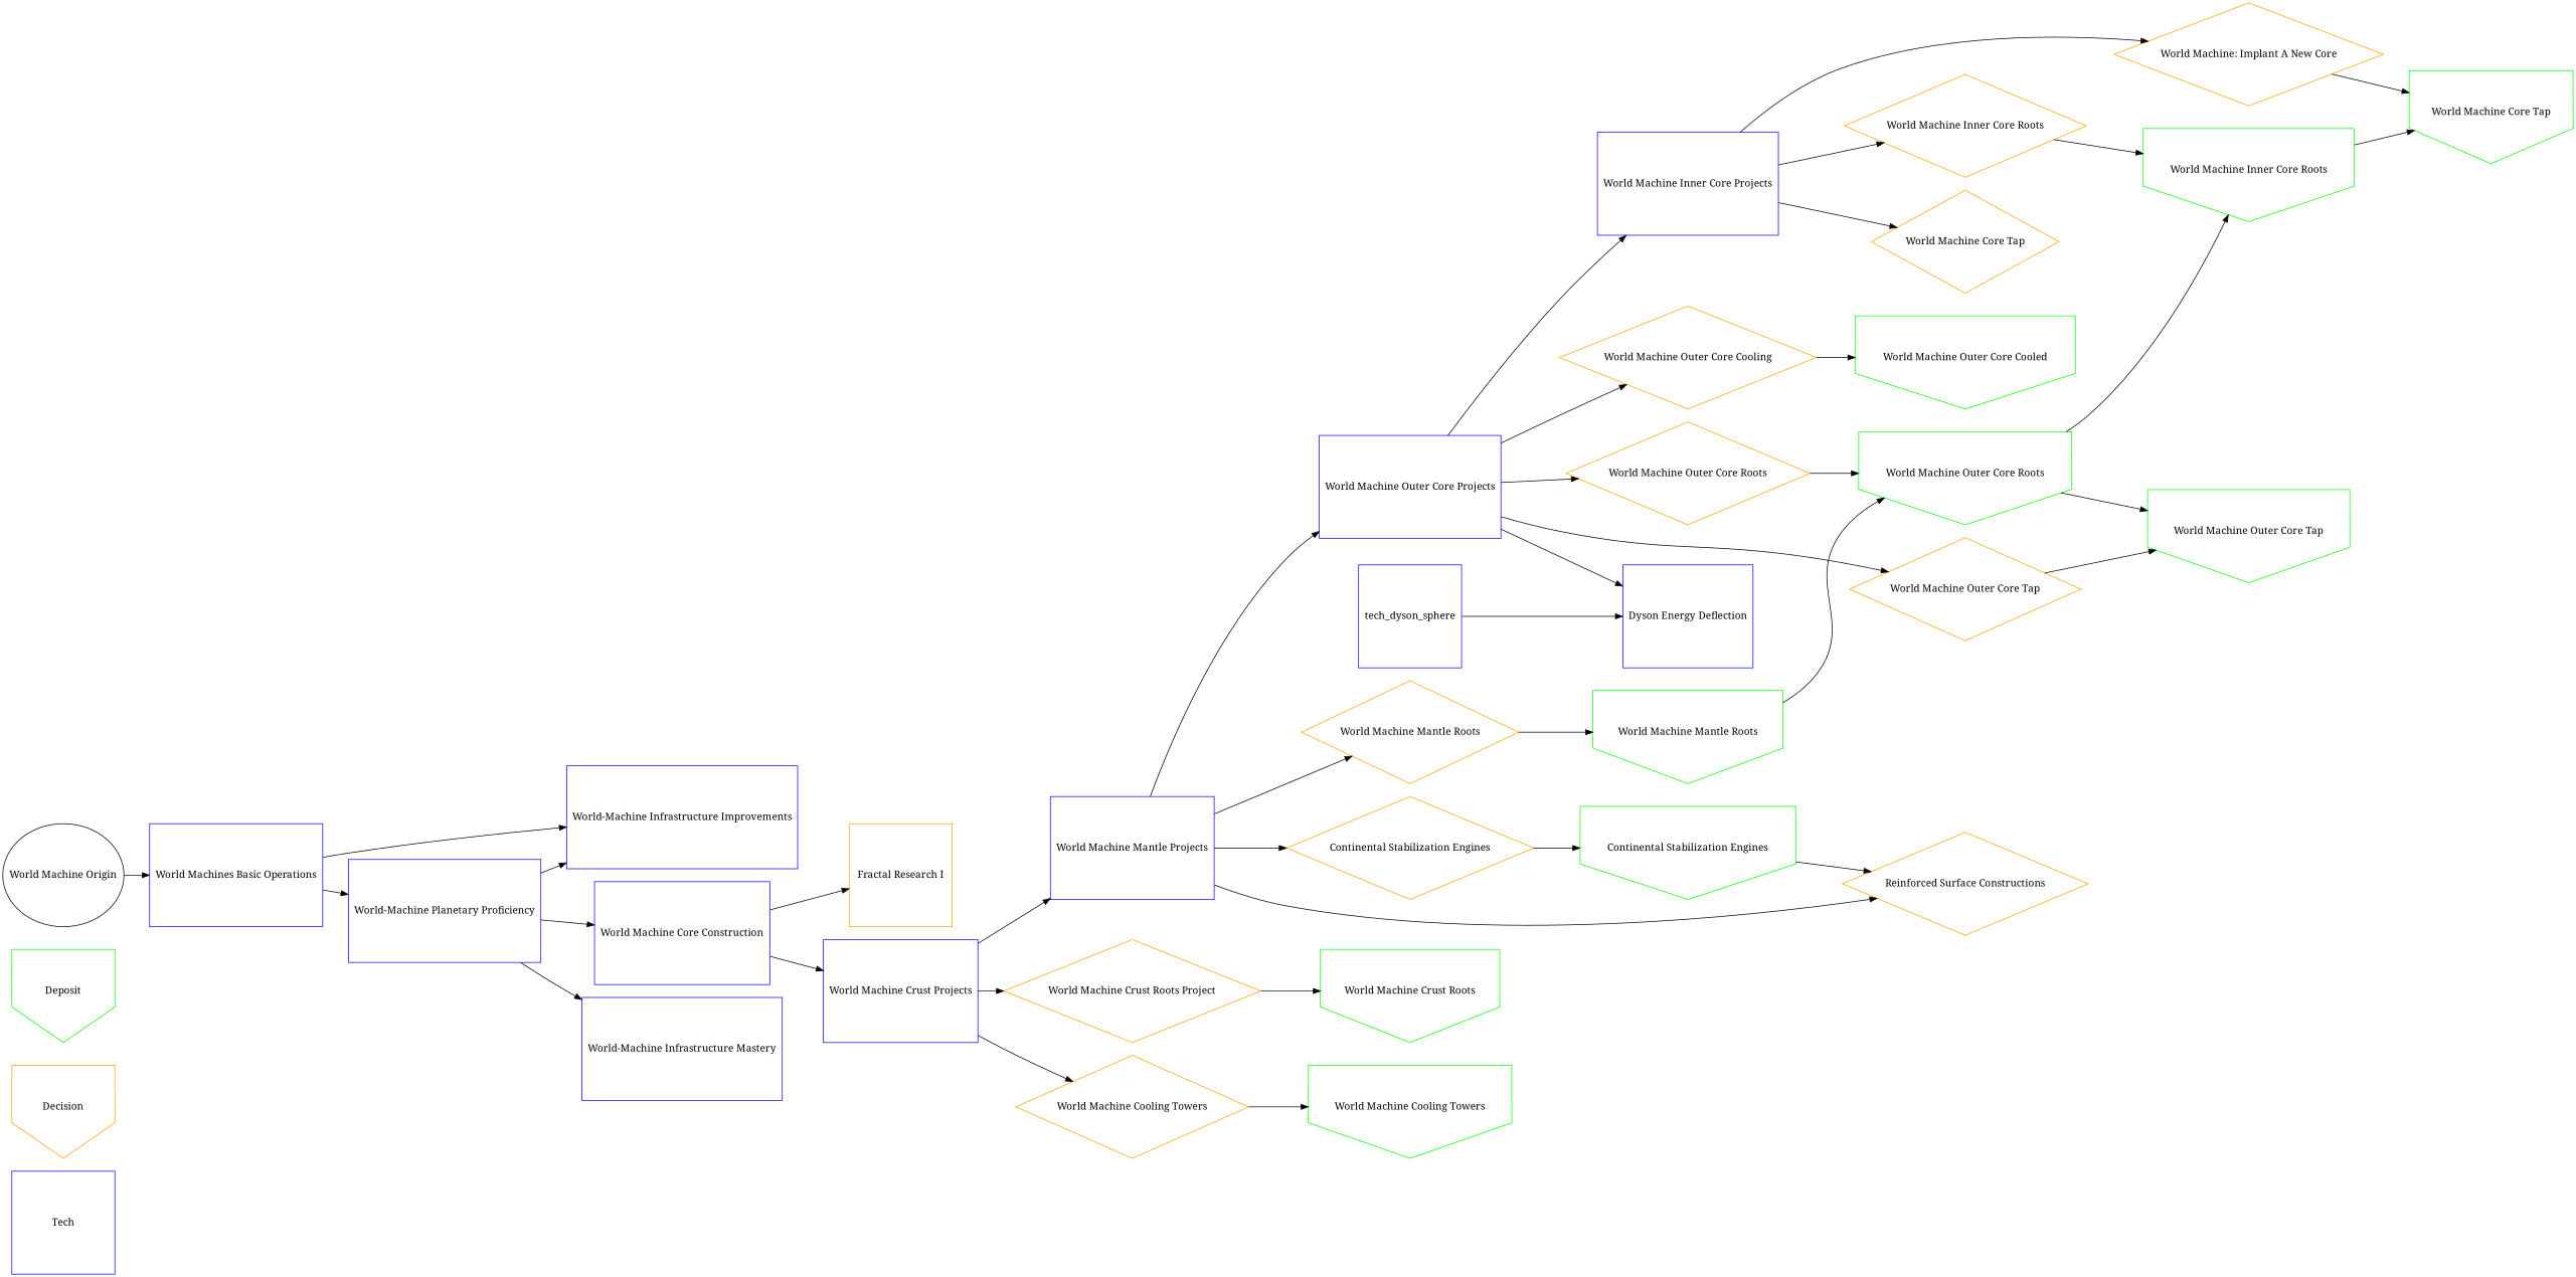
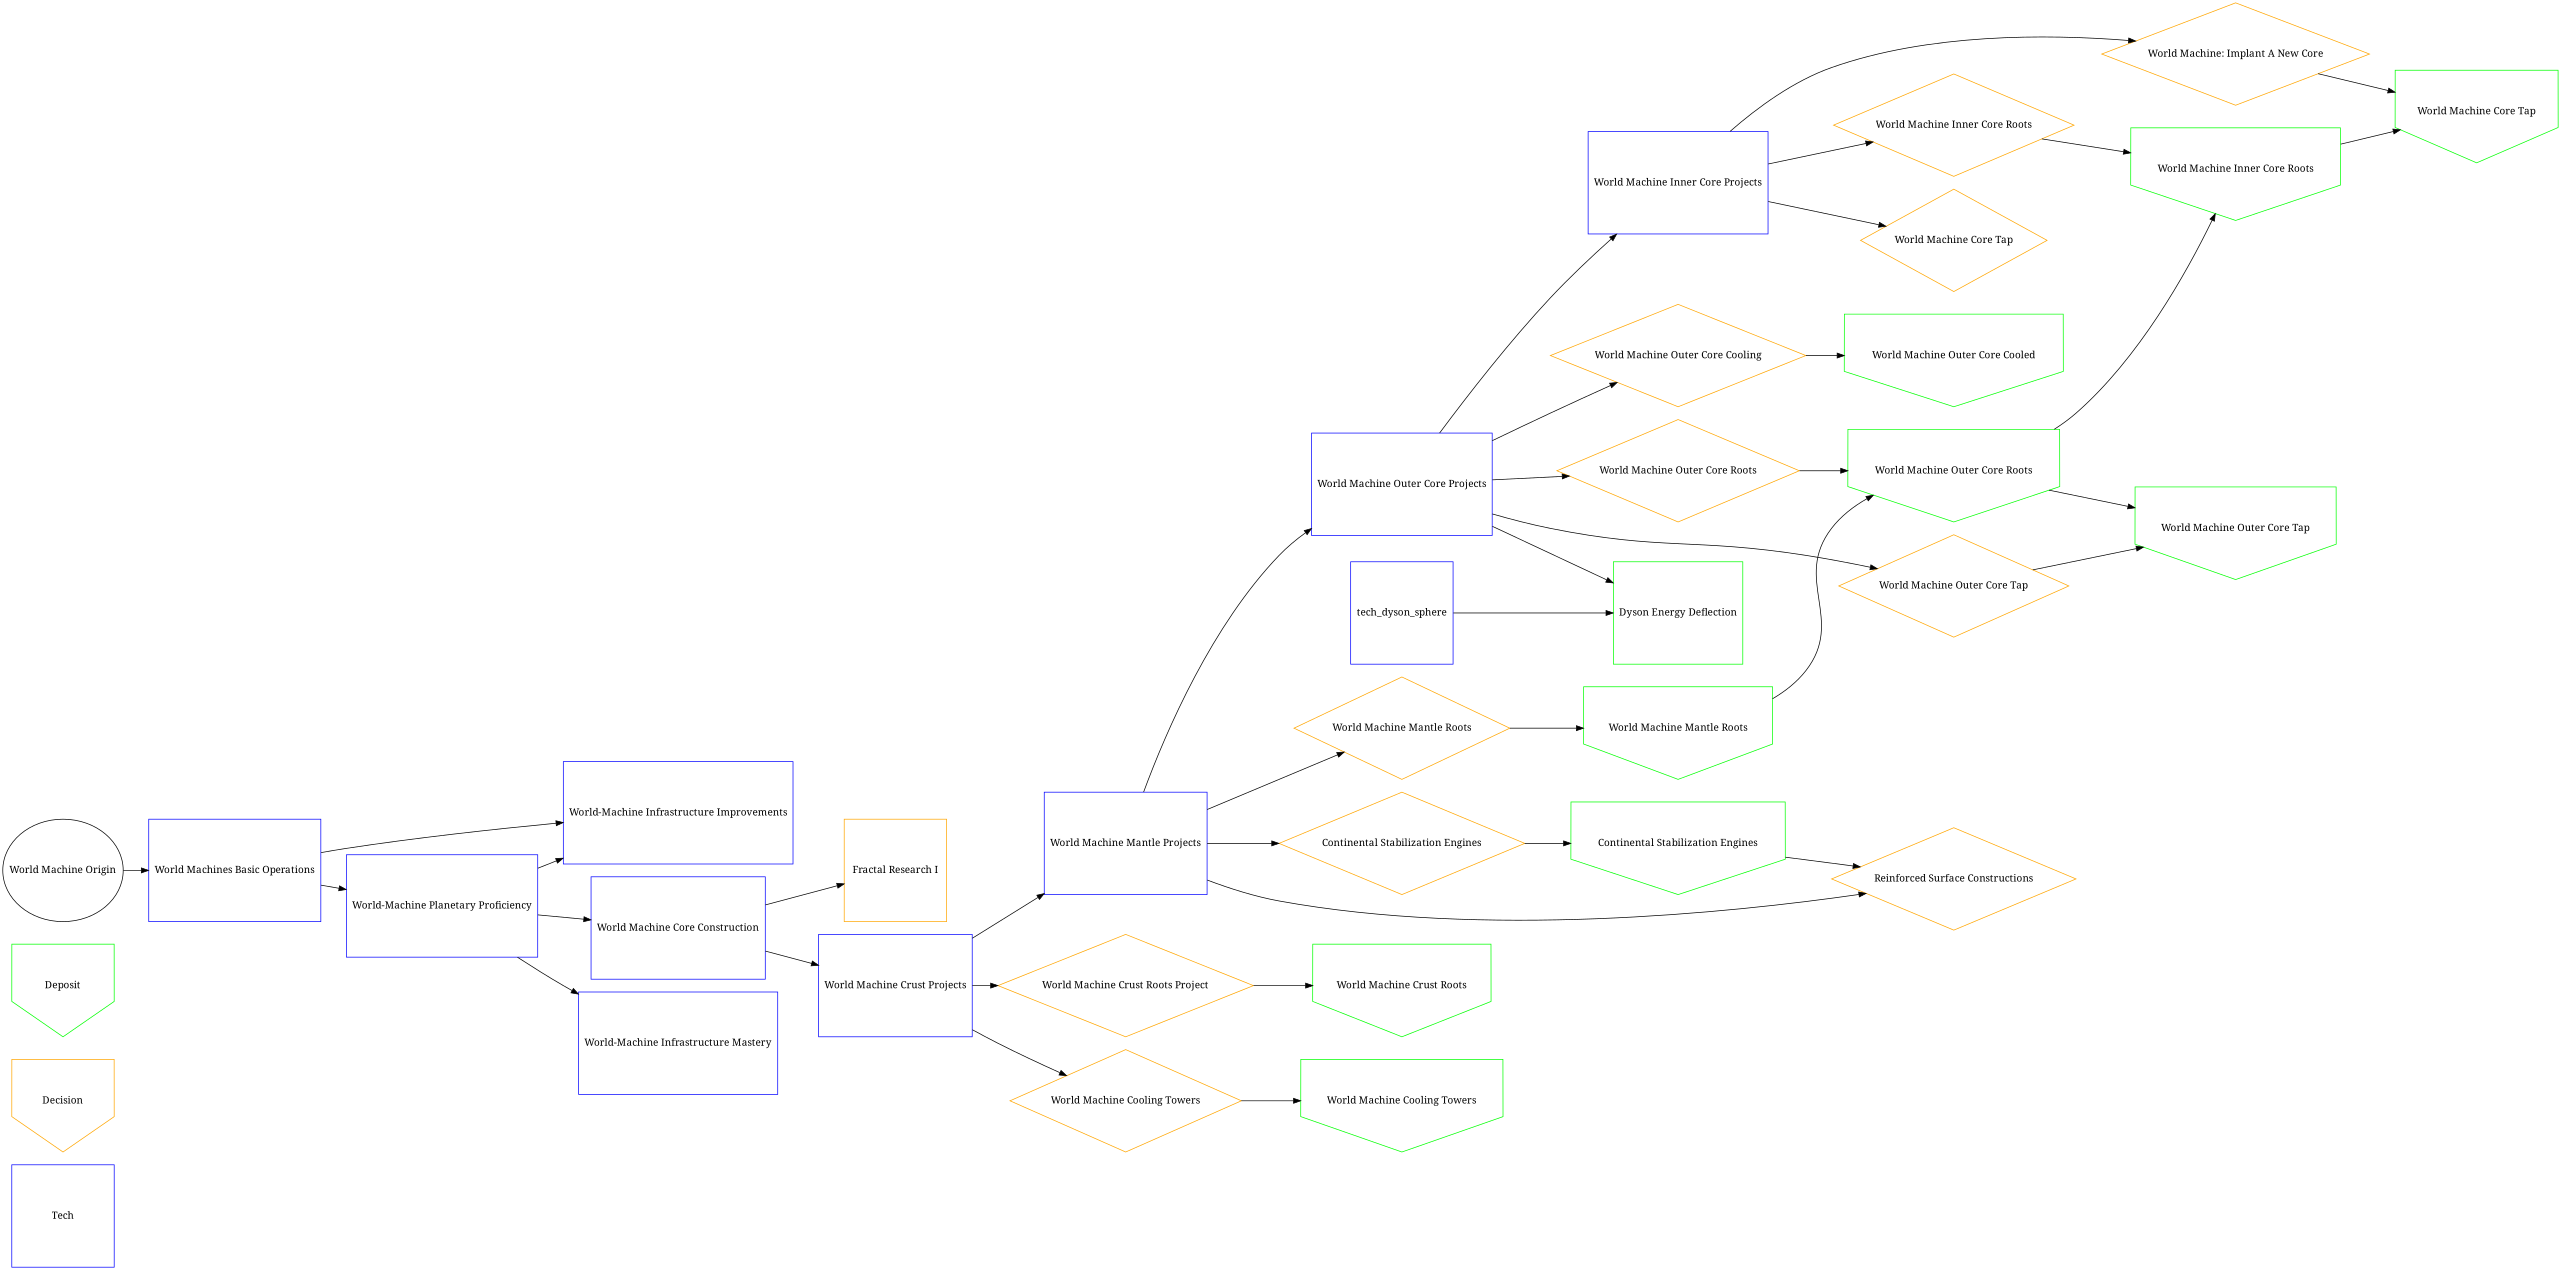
  digraph {
    fontname="Noto Serif"
    rankdir=LR
    node [color=orange fixedsize=false fontname="Noto Serif" shape=rectangle]
    edge [fontname="Noto Serif"]
    Tech [color=blue height=2 width=2]
    Decision [height=2 shape=invhouse width=2]
    Deposit [color=green height=2 shape=invhouse width=2]
    "World Machine Origin" [height=2 width=2 color="" shape=""]
    n5 [color=blue height=2 label="World Machines Basic Operations" width=2]
    n6 [color=blue height=2 label="World-Machine Planetary Proficiency" width=2]
    n7 [color=blue height=2 label="World-Machine Infrastructure Improvements" width=2]
    n8 [color=blue height=2 label="World-Machine Infrastructure Mastery" width=2]
    n9 [color=blue height=2 label="World Machine Core Construction" width=2]
    n10 [height=2 label="Fractal Research I" width=2]
    n11 [color=blue height=2 label="World Machine Crust Projects" width=2]
    n12 [color=blue height=2 label="World Machine Mantle Projects" width=2]
    n13 [height=2 label="World Machine Crust Roots Project" shape=diamond width=2]
    n14 [height=2 label="World Machine Cooling Towers" shape=diamond width=2]
    n15 [color=blue height=2 label="World Machine Outer Core Projects" width=2]
    n16 [height=2 label="World Machine Mantle Roots" shape=diamond width=2]
    n17 [height=2 label="Continental Stabilization Engines" shape=diamond width=2]
    n18 [height=2 label="Reinforced Surface Constructions" shape=diamond width=2]
    n19 [color=green height=2 label="World Machine Crust Roots" shape=invhouse width=2]
    n20 [color=green height=2 label="World Machine Cooling Towers" shape=invhouse width=2]
    n21 [color=blue height=2 label="World Machine Inner Core Projects" width=2]
-   n22 [color=blue height=2 label="Dyson Energy Deflection" width=2]
+   n22 [color=green height=2 label="Dyson Energy Deflection" width=2]
    n23 [height=2 label="World Machine Outer Core Roots" shape=diamond width=2]
    n24 [height=2 label="World Machine Outer Core Tap" shape=diamond width=2]
    n25 [height=2 label="World Machine Outer Core Cooling" shape=diamond width=2]
    n26 [color=green height=2 label="World Machine Mantle Roots" shape=invhouse width=2]
    n27 [color=green height=2 label="Continental Stabilization Engines" shape=invhouse width=2]
    n28 [height=2 label="World Machine Inner Core Roots" shape=diamond width=2]
    n29 [height=2 label="World Machine: Implant A New Core" shape=diamond width=2]
    n30 [height=2 label="World Machine Core Tap" shape=diamond width=2]
    n31 [color=green height=2 label="World Machine Inner Core Roots" shape=invhouse width=2]
    n32 [color=green height=2 label="World Machine Core Tap" shape=invhouse width=2]
    n33 [color=green height=2 label="World Machine Outer Core Roots" shape=invhouse width=2]
    n34 [color=green height=2 label="World Machine Outer Core Tap" shape=invhouse width=2]
    n35 [color=green height=2 label="World Machine Outer Core Cooled" shape=invhouse width=2]
    tech_dyson_sphere [color=blue height=2 width=2]
    "World Machine Origin" -> n5
    n5 -> n6
    n5 -> n7
    n6 -> n7
    n6 -> n8
    n6 -> n9
    n9 -> n10
    n9 -> n11
    n11 -> n12
    n11 -> n13
    n11 -> n14
    n12 -> n15
    n12 -> n16
    n12 -> n17
    n12 -> n18
    n13 -> n19
    n14 -> n20
    n15 -> n21
    n15 -> n22
    n15 -> n23
    n15 -> n24
    n15 -> n25
    n16 -> n26
    n17 -> n27
    n21 -> n28
    n21 -> n29
    n21 -> n30
    n23 -> n33
    n24 -> n34
    n25 -> n35
    n26 -> n33
    n27 -> n18
    n28 -> n31
    n29 -> n32
    n31 -> n32
    n33 -> n31
    n33 -> n34
    tech_dyson_sphere -> n22
  }
